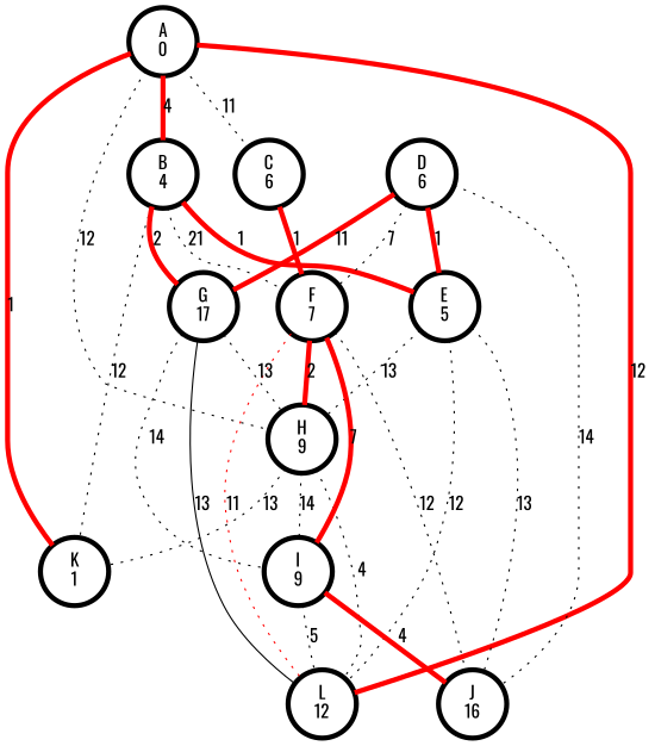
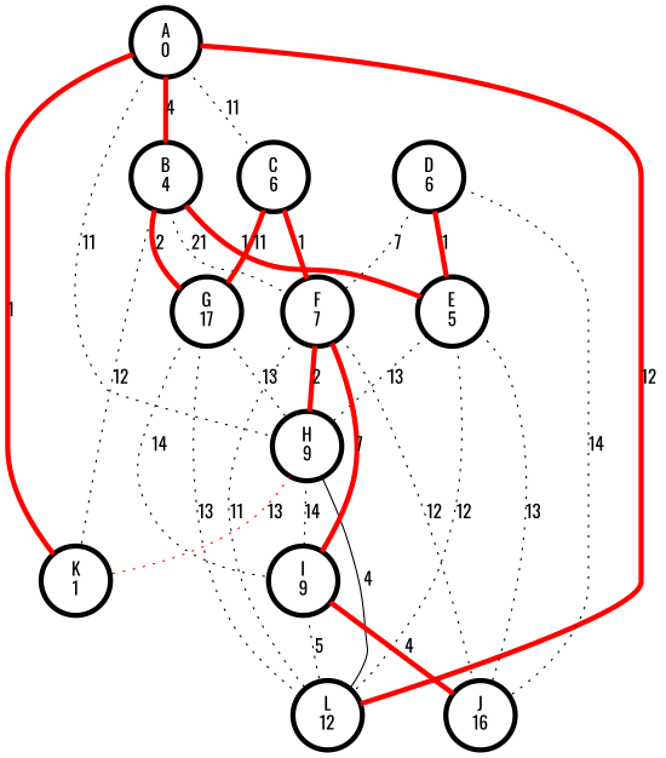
  graph {
    fontname=Oswald
    node [fontname=Oswald penwidth=4]
    edge [fontname=Oswald style=dotted]
    n1 [label="A\n0"]
    n2 [label="B\n4"]
    n3 [label="C\n6"]
    n4 [label="H\n9"]
    n5 [label="K\n1"]
    n6 [label="L\n12"]
    n7 [label="E\n5"]
    n8 [label="F\n7"]
    n9 [label="G\n17"]
    n10 [label="I\n9"]
    n11 [label="J\n16"]
    n12 [label="D\n6"]
    n1 -- n2 [color=red label=4 penwidth=4 style=""]
    n1 -- n3 [label=11]
-   n1 -- n4 [label=12]
+   n1 -- n4 [label=11]
    n1 -- n5 [color=red label=1 penwidth=4 style=""]
    n1 -- n6 [color=red label=12 penwidth=4 style=""]
    n2 -- n5 [label=12]
    n2 -- n7 [color=red label=1 penwidth=4 style=""]
    n2 -- n8 [label=21]
    n2 -- n9 [color=red label=2 penwidth=4 style=""]
    n3 -- n8 [color=red label=1 penwidth=4 style=""]
-   n4 -- n5 [label=13]
-   n4 -- n6 [label=4]
+   n4 -- n5 [label=13 color=red]
+   n4 -- n6 [label=4 style=solid]
    n4 -- n10 [label=14]
    n7 -- n4 [label=13]
    n7 -- n6 [label=12]
    n7 -- n11 [label=13]
    n8 -- n4 [color=red label=2 penwidth=4 style=""]
-   n8 -- n6 [label=11 color=red]
+   n8 -- n6 [label=11]
    n8 -- n10 [color=red label=7 penwidth=4 style=""]
    n8 -- n11 [label=12]
    n9 -- n4 [label=13]
-   n9 -- n6 [label=13 style=solid]
+   n9 -- n6 [label=13]
    n9 -- n10 [label=14]
    n10 -- n6 [label=5]
    n10 -- n11 [color=red label=4 penwidth=4 style=""]
    n12 -- n7 [color=red label=1 penwidth=4 style=""]
    n12 -- n8 [label=7]
-   n12 -- n9 [color=red label=11 penwidth=4 style=""]
+   n3 -- n9 [color=red label=11 penwidth=4 style=""]
    n12 -- n11 [label=14]
  }
